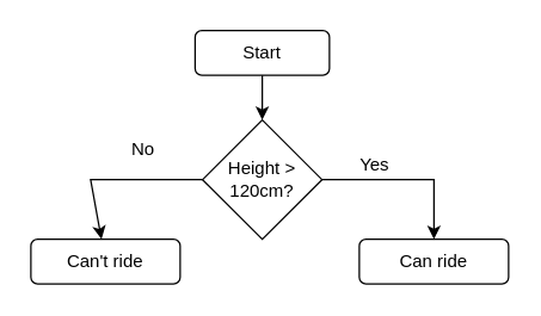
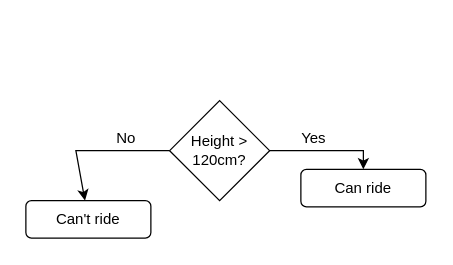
  <mxCell id="0" />
  <mxCell id="1" parent="0" />
- <mxCell id="2" value="Start" style="rounded=1;whiteSpace=wrap;html=1;" vertex="1" parent="1"><mxGeometry x="130" y="20" width="90" height="30" as="geometry" /></mxCell>
  <mxCell id="3" value="Height &amp;gt; 120cm?" style="rhombus;whiteSpace=wrap;html=1;" vertex="1" parent="1"><mxGeometry x="135" y="80" width="80" height="80" as="geometry" /></mxCell>
  <mxCell id="4" value="Can't ride" style="rounded=1;whiteSpace=wrap;html=1;" vertex="1" parent="1"><mxGeometry x="20" y="160" width="100" height="30" as="geometry" /></mxCell>
- <mxCell id="5" value="Can ride" style="rounded=1;whiteSpace=wrap;html=1;" vertex="1" parent="1"><mxGeometry x="240" y="160" width="100" height="30" as="geometry" /></mxCell>
+ <mxCell id="5" value="Can ride" style="rounded=1;whiteSpace=wrap;html=1;" vertex="1" parent="1"><mxGeometry x="240" y="135" width="100" height="30" as="geometry" /></mxCell>
  <mxCell id="6" value="" style="endArrow=classic;html=1;rounded=0;entryX=0.5;entryY=0;entryDx=0;entryDy=0;" edge="1" parent="1" target="5"><mxGeometry width="50" height="50" relative="1" as="geometry"><mxPoint x="215" y="120" as="sourcePoint" /><mxPoint x="310" y="120" as="targetPoint" /><Array as="points"><mxPoint x="290" y="120" /></Array></mxGeometry></mxCell>
  <mxCell id="7" value="" style="endArrow=classic;html=1;rounded=0;exitX=0;exitY=0.5;exitDx=0;exitDy=0;" edge="1" parent="1" source="3" target="4"><mxGeometry width="50" height="50" relative="1" as="geometry"><mxPoint x="180" y="230" as="sourcePoint" /><mxPoint x="230" y="180" as="targetPoint" /><Array as="points"><mxPoint x="60" y="120" /></Array></mxGeometry></mxCell>
- <mxCell id="8" value="No" style="text;html=1;align=center;verticalAlign=middle;resizable=0;points=[];autosize=1;strokeColor=none;fillColor=none;" vertex="1" parent="1"><mxGeometry x="75" y="85" width="40" height="30" as="geometry" /></mxCell>
+ <mxCell id="8" value="No" style="text;html=1;align=center;verticalAlign=middle;resizable=0;points=[];autosize=1;strokeColor=none;fillColor=none;" vertex="1" parent="1"><mxGeometry x="80" y="95" width="40" height="30" as="geometry" /></mxCell>
  <mxCell id="9" value="Yes" style="text;html=1;align=center;verticalAlign=middle;resizable=0;points=[];autosize=1;strokeColor=none;fillColor=none;" vertex="1" parent="1"><mxGeometry x="230" y="95" width="40" height="30" as="geometry" /></mxCell>
- <mxCell id="10" value="" style="endArrow=classic;html=1;rounded=0;exitX=0.5;exitY=1;exitDx=0;exitDy=0;entryX=0.5;entryY=0;entryDx=0;entryDy=0;" edge="1" parent="1" source="2" target="3"><mxGeometry width="50" height="50" relative="1" as="geometry"><mxPoint x="180" y="230" as="sourcePoint" /><mxPoint x="220" y="70" as="targetPoint" /></mxGeometry></mxCell>
